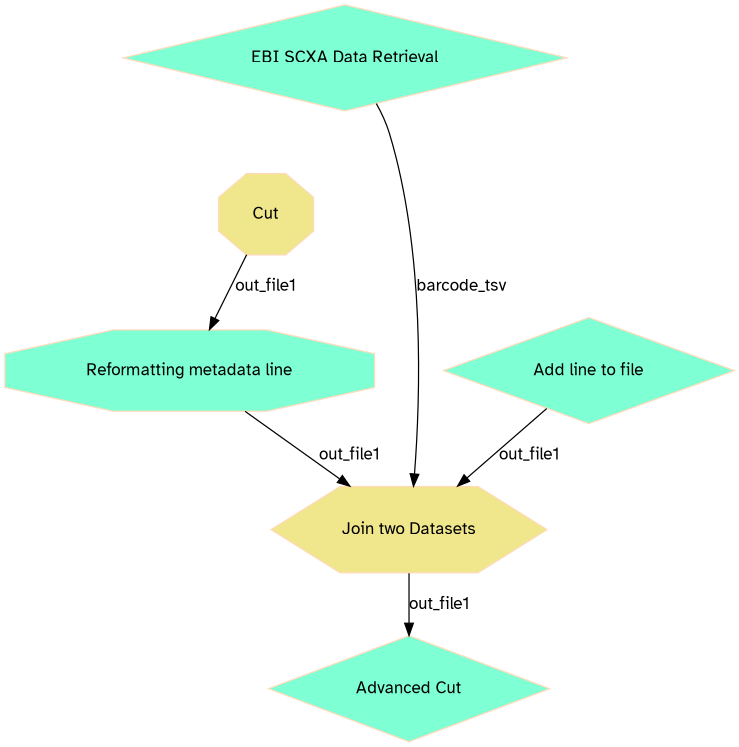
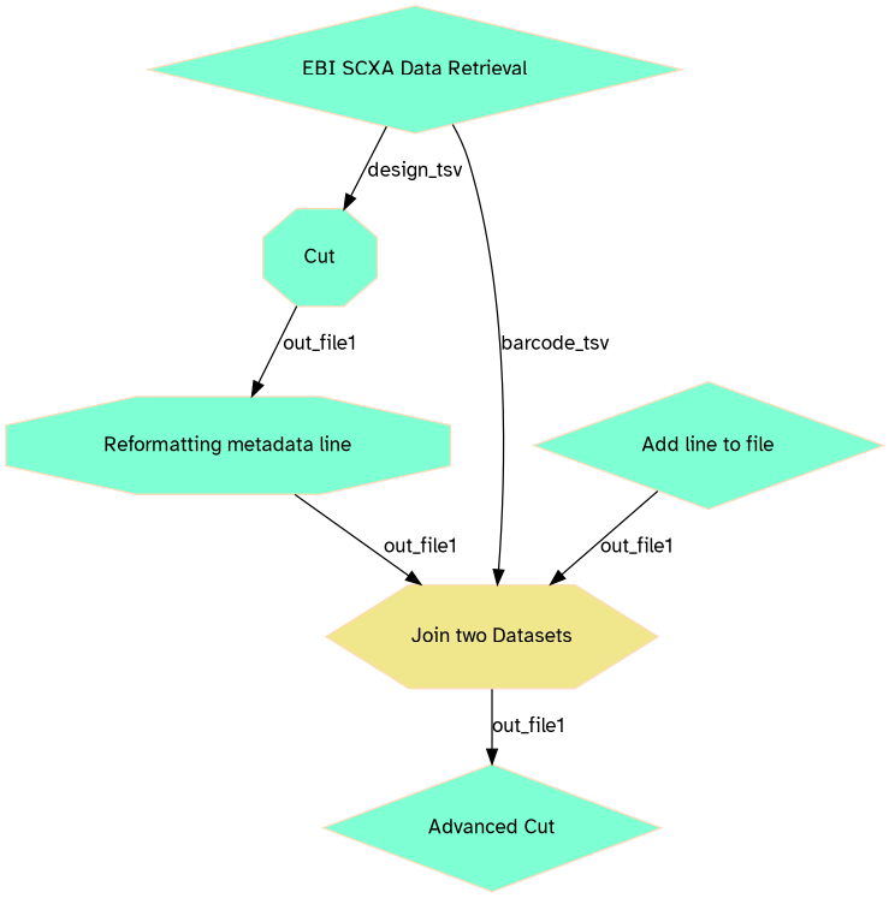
  digraph {
    node [color=peachpuff fillcolor=aquamarine fontname="Atkinson Hyperlegible" margin="0.2,0.2" shape=diamond style=filled]
    edge [fontname="Atkinson Hyperlegible"]
    n1 [label="EBI SCXA Data Retrieval"]
-   n2 [fillcolor=khaki label=Cut shape=octagon]
+   n2 [label=Cut shape=octagon]
    n3 [fillcolor=khaki label="Join two Datasets" shape=hexagon]
    n4 [label="Reformatting metadata line" shape=octagon]
    n5 [label="Add line to file"]
    n6 [label="Advanced Cut"]
+   n1 -> n2 [label=design_tsv]
    n1 -> n3 [label=barcode_tsv]
    n2 -> n4 [label=out_file1]
    n3 -> n6 [label=out_file1]
    n4 -> n3 [label=out_file1]
    n5 -> n3 [label=out_file1]
  }
